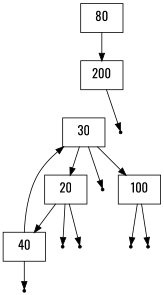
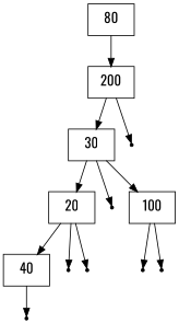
  digraph {
    fontname=Oswald
    node [fontname=Oswald fontsize=16 shape=point]
    edge [fontname=Oswald]
    n1 [label="{80}" shape=record]
    n2 [label="{200}" shape=record]
    n3 [label="{40}" shape=record]
    n4 [label="{30}" shape=record]
    null37
    null40
    n7 [label="{20}" shape=record]
    null36
    n9 [label="{100}" shape=record]
    null34
    null35
    null38
    null39
    n1 -> n2
    n2 -> null40
-   n3 -> n4
+   n2 -> n4
    n3 -> null37
    n4 -> n7
    n4 -> null36
    n4 -> n9
    n7 -> n3
    n7 -> null34
    n7 -> null35
    n9 -> null38
    n9 -> null39
  }
